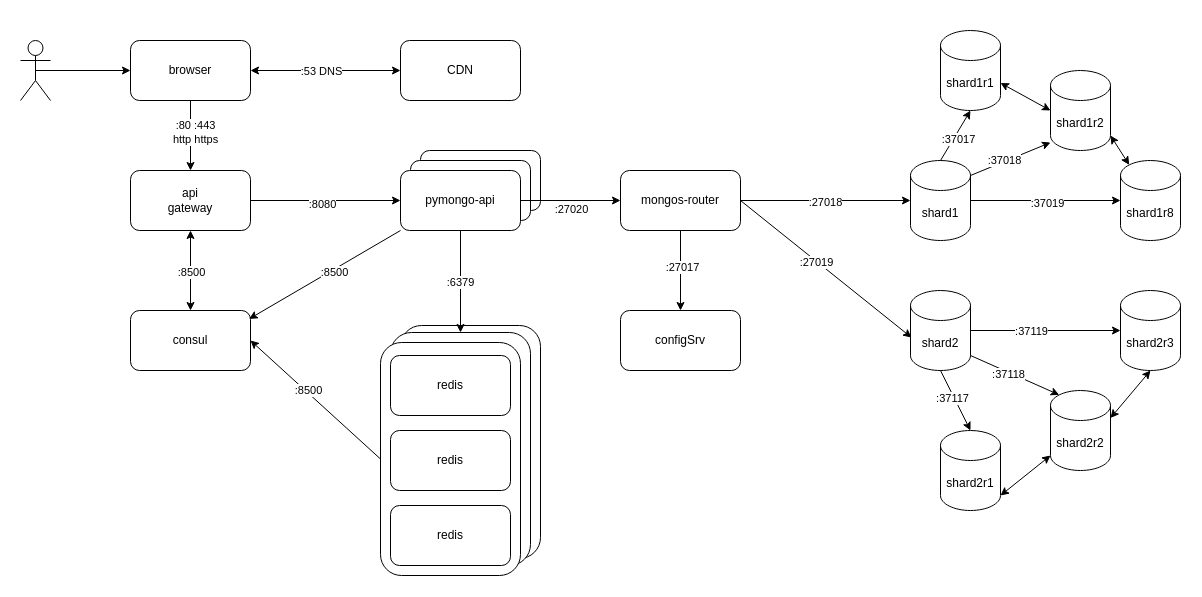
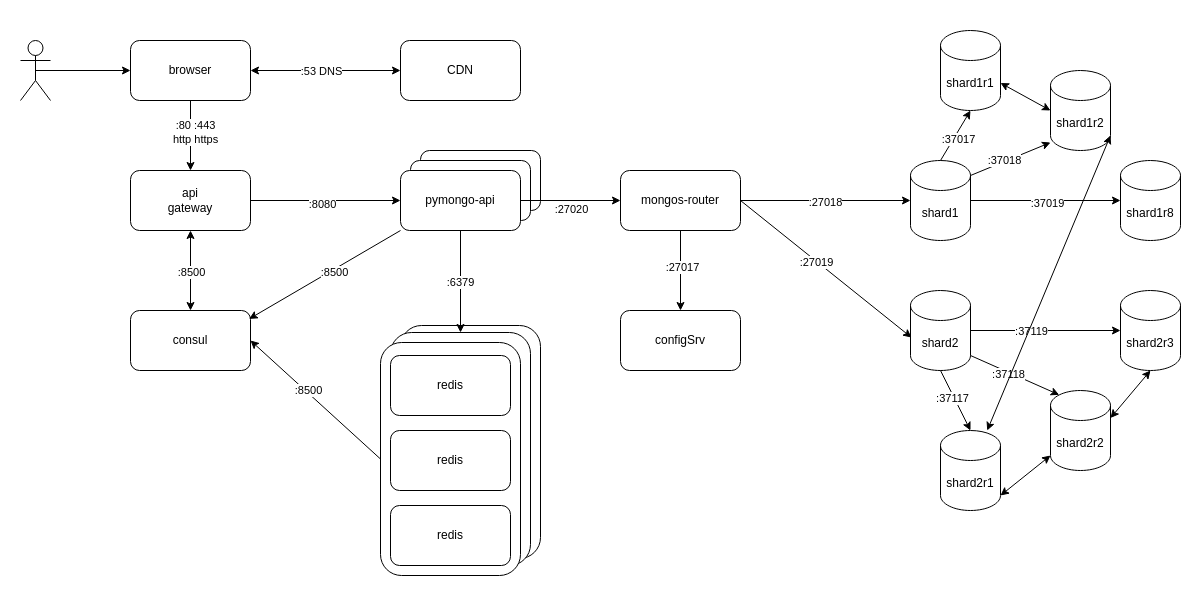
  <mxCell id="0" />
  <mxCell id="1" parent="0" />
  <mxCell id="2" value="" style="group" vertex="1" connectable="0" parent="1"><mxGeometry x="20" y="20" width="1160" height="555" as="geometry" /></mxCell>
  <mxCell id="3" value="" style="rounded=1;whiteSpace=wrap;html=1;" vertex="1" parent="2"><mxGeometry x="380" y="305" width="140" height="233" as="geometry" /></mxCell>
  <mxCell id="4" value="pymongo-api" style="rounded=1;whiteSpace=wrap;html=1;" vertex="1" parent="2"><mxGeometry x="400" y="130" width="120" height="60" as="geometry" /></mxCell>
  <mxCell id="5" value="pymongo-api" style="rounded=1;whiteSpace=wrap;html=1;" vertex="1" parent="2"><mxGeometry x="390" y="140" width="120" height="60" as="geometry" /></mxCell>
  <mxCell id="6" value="" style="rounded=1;whiteSpace=wrap;html=1;" vertex="1" parent="2"><mxGeometry x="370" y="312" width="140" height="233" as="geometry" /></mxCell>
  <mxCell id="7" style="edgeStyle=none;rounded=0;orthogonalLoop=1;jettySize=auto;html=1;exitX=0;exitY=0.5;exitDx=0;exitDy=0;entryX=1;entryY=0.5;entryDx=0;entryDy=0;" edge="1" parent="2" source="9" target="58"><mxGeometry relative="1" as="geometry" /></mxCell>
  <mxCell id="8" value=":8500" style="edgeLabel;html=1;align=center;verticalAlign=middle;resizable=0;points=[];" vertex="1" connectable="0" parent="7"><mxGeometry x="0.132" y="-2" relative="1" as="geometry"><mxPoint as="offset" /></mxGeometry></mxCell>
  <mxCell id="9" value="" style="rounded=1;whiteSpace=wrap;html=1;" vertex="1" parent="2"><mxGeometry x="360" y="322" width="140" height="233" as="geometry" /></mxCell>
  <mxCell id="10" value="redis" style="rounded=1;whiteSpace=wrap;html=1;" vertex="1" parent="2"><mxGeometry x="370" y="410" width="120" height="60" as="geometry" /></mxCell>
  <mxCell id="11" value="redis" style="rounded=1;whiteSpace=wrap;html=1;" vertex="1" parent="2"><mxGeometry x="370" y="335" width="120" height="60" as="geometry" /></mxCell>
  <mxCell id="12" value="redis" style="rounded=1;whiteSpace=wrap;html=1;" vertex="1" parent="2"><mxGeometry x="370" y="485" width="120" height="60" as="geometry" /></mxCell>
  <mxCell id="13" value="shard1r1" style="shape=cylinder3;whiteSpace=wrap;html=1;boundedLbl=1;backgroundOutline=1;size=15;" vertex="1" parent="2"><mxGeometry x="920" y="10" width="60" height="80" as="geometry" /></mxCell>
  <mxCell id="14" value="shard1r2" style="shape=cylinder3;whiteSpace=wrap;html=1;boundedLbl=1;backgroundOutline=1;size=15;" vertex="1" parent="2"><mxGeometry x="1030" y="50" width="60" height="80" as="geometry" /></mxCell>
  <mxCell id="15" value="shard1r8" style="shape=cylinder3;whiteSpace=wrap;html=1;boundedLbl=1;backgroundOutline=1;size=15;" vertex="1" parent="2"><mxGeometry x="1100" y="140" width="60" height="80" as="geometry" /></mxCell>
  <mxCell id="16" value="shard2r1" style="shape=cylinder3;whiteSpace=wrap;html=1;boundedLbl=1;backgroundOutline=1;size=15;" vertex="1" parent="2"><mxGeometry x="920" y="410" width="60" height="80" as="geometry" /></mxCell>
  <mxCell id="17" value="shard2r2" style="shape=cylinder3;whiteSpace=wrap;html=1;boundedLbl=1;backgroundOutline=1;size=15;" vertex="1" parent="2"><mxGeometry x="1030" y="370" width="60" height="80" as="geometry" /></mxCell>
  <mxCell id="18" value="shard2r3" style="shape=cylinder3;whiteSpace=wrap;html=1;boundedLbl=1;backgroundOutline=1;size=15;" vertex="1" parent="2"><mxGeometry x="1100" y="270" width="60" height="80" as="geometry" /></mxCell>
  <mxCell id="19" style="edgeStyle=none;rounded=0;orthogonalLoop=1;jettySize=auto;html=1;exitX=1;exitY=0.5;exitDx=0;exitDy=0;exitPerimeter=0;" edge="1" parent="2" source="21" target="15"><mxGeometry relative="1" as="geometry" /></mxCell>
  <mxCell id="20" value=":37019" style="edgeLabel;html=1;align=center;verticalAlign=middle;resizable=0;points=[];" vertex="1" connectable="0" parent="19"><mxGeometry x="0.013" y="-2" relative="1" as="geometry"><mxPoint as="offset" /></mxGeometry></mxCell>
  <mxCell id="21" value="shard1" style="shape=cylinder3;whiteSpace=wrap;html=1;boundedLbl=1;backgroundOutline=1;size=15;" vertex="1" parent="2"><mxGeometry x="890" y="140" width="60" height="80" as="geometry" /></mxCell>
  <mxCell id="22" style="edgeStyle=none;rounded=0;orthogonalLoop=1;jettySize=auto;html=1;exitX=0.5;exitY=1;exitDx=0;exitDy=0;entryX=0.5;entryY=0;entryDx=0;entryDy=0;startArrow=none;startFill=0;" edge="1" parent="2" source="24" target="25"><mxGeometry relative="1" as="geometry" /></mxCell>
  <mxCell id="23" value=":27017" style="edgeLabel;html=1;align=center;verticalAlign=middle;resizable=0;points=[];" vertex="1" connectable="0" parent="22"><mxGeometry x="-0.1" y="1" relative="1" as="geometry"><mxPoint as="offset" /></mxGeometry></mxCell>
  <mxCell id="24" value="mongos-router" style="rounded=1;whiteSpace=wrap;html=1;" vertex="1" parent="2"><mxGeometry x="600" y="150" width="120" height="60" as="geometry" /></mxCell>
  <mxCell id="25" value="configSrv" style="rounded=1;whiteSpace=wrap;html=1;" vertex="1" parent="2"><mxGeometry x="600" y="290" width="120" height="60" as="geometry" /></mxCell>
  <mxCell id="26" style="edgeStyle=none;rounded=0;orthogonalLoop=1;jettySize=auto;html=1;exitX=1;exitY=0.5;exitDx=0;exitDy=0;exitPerimeter=0;" edge="1" parent="2" source="28" target="18"><mxGeometry relative="1" as="geometry" /></mxCell>
  <mxCell id="27" value=":37119" style="edgeLabel;html=1;align=center;verticalAlign=middle;resizable=0;points=[];" vertex="1" connectable="0" parent="26"><mxGeometry x="-0.2" relative="1" as="geometry"><mxPoint as="offset" /></mxGeometry></mxCell>
  <mxCell id="28" value="shard2" style="shape=cylinder3;whiteSpace=wrap;html=1;boundedLbl=1;backgroundOutline=1;size=15;" vertex="1" parent="2"><mxGeometry x="890" y="270" width="60" height="80" as="geometry" /></mxCell>
  <mxCell id="29" style="edgeStyle=none;rounded=0;orthogonalLoop=1;jettySize=auto;html=1;exitX=1;exitY=0.5;exitDx=0;exitDy=0;entryX=0;entryY=0.5;entryDx=0;entryDy=0;" edge="1" parent="2" source="33" target="24"><mxGeometry relative="1" as="geometry"><mxPoint x="500" y="250" as="sourcePoint" /></mxGeometry></mxCell>
  <mxCell id="30" value=":27020" style="edgeLabel;html=1;align=center;verticalAlign=middle;resizable=0;points=[];" vertex="1" connectable="0" parent="29"><mxGeometry x="0.285" y="1" relative="1" as="geometry"><mxPoint x="-14" y="9" as="offset" /></mxGeometry></mxCell>
  <mxCell id="31" style="edgeStyle=none;rounded=0;orthogonalLoop=1;jettySize=auto;html=1;exitX=0.5;exitY=1;exitDx=0;exitDy=0;entryX=0.5;entryY=0;entryDx=0;entryDy=0;" edge="1" parent="2" source="33" target="6"><mxGeometry relative="1" as="geometry" /></mxCell>
  <mxCell id="32" value=":6379" style="edgeLabel;html=1;align=center;verticalAlign=middle;resizable=0;points=[];" vertex="1" connectable="0" parent="31"><mxGeometry x="-0.009" y="-1" relative="1" as="geometry"><mxPoint as="offset" /></mxGeometry></mxCell>
  <mxCell id="33" value="pymongo-api" style="rounded=1;whiteSpace=wrap;html=1;" vertex="1" parent="2"><mxGeometry x="380" y="150" width="120" height="60" as="geometry" /></mxCell>
  <mxCell id="34" style="edgeStyle=none;rounded=0;orthogonalLoop=1;jettySize=auto;html=1;exitX=1;exitY=0.5;exitDx=0;exitDy=0;entryX=0;entryY=0.5;entryDx=0;entryDy=0;entryPerimeter=0;" edge="1" parent="2" source="24" target="21"><mxGeometry relative="1" as="geometry" /></mxCell>
  <mxCell id="35" value=":27018" style="edgeLabel;html=1;align=center;verticalAlign=middle;resizable=0;points=[];" vertex="1" connectable="0" parent="34"><mxGeometry x="-0.012" y="-1" relative="1" as="geometry"><mxPoint as="offset" /></mxGeometry></mxCell>
  <mxCell id="36" style="edgeStyle=none;rounded=0;orthogonalLoop=1;jettySize=auto;html=1;exitX=1;exitY=0.5;exitDx=0;exitDy=0;entryX=0.017;entryY=0.588;entryDx=0;entryDy=0;entryPerimeter=0;" edge="1" parent="2" source="24" target="28"><mxGeometry relative="1" as="geometry" /></mxCell>
  <mxCell id="37" value=":27019" style="edgeLabel;html=1;align=center;verticalAlign=middle;resizable=0;points=[];" vertex="1" connectable="0" parent="36"><mxGeometry x="-0.118" y="-1" relative="1" as="geometry"><mxPoint as="offset" /></mxGeometry></mxCell>
  <mxCell id="38" style="edgeStyle=none;rounded=0;orthogonalLoop=1;jettySize=auto;html=1;exitX=1;exitY=0;exitDx=0;exitDy=15;exitPerimeter=0;entryX=0;entryY=0.9;entryDx=0;entryDy=0;entryPerimeter=0;" edge="1" parent="2" source="21" target="14"><mxGeometry relative="1" as="geometry" /></mxCell>
  <mxCell id="39" value=":37018" style="edgeLabel;html=1;align=center;verticalAlign=middle;resizable=0;points=[];" vertex="1" connectable="0" parent="38"><mxGeometry x="-0.141" y="1" relative="1" as="geometry"><mxPoint as="offset" /></mxGeometry></mxCell>
  <mxCell id="40" style="edgeStyle=none;rounded=0;orthogonalLoop=1;jettySize=auto;html=1;exitX=0.5;exitY=0;exitDx=0;exitDy=0;exitPerimeter=0;entryX=0.5;entryY=1;entryDx=0;entryDy=0;entryPerimeter=0;" edge="1" parent="2" source="21" target="13"><mxGeometry relative="1" as="geometry" /></mxCell>
  <mxCell id="41" value=":37017" style="edgeLabel;html=1;align=center;verticalAlign=middle;resizable=0;points=[];" vertex="1" connectable="0" parent="40"><mxGeometry x="-0.08" y="-4" relative="1" as="geometry"><mxPoint as="offset" /></mxGeometry></mxCell>
  <mxCell id="42" style="edgeStyle=none;rounded=0;orthogonalLoop=1;jettySize=auto;html=1;exitX=1;exitY=1;exitDx=0;exitDy=-15;exitPerimeter=0;entryX=0.145;entryY=0;entryDx=0;entryDy=4.35;entryPerimeter=0;" edge="1" parent="2" source="28" target="17"><mxGeometry relative="1" as="geometry" /></mxCell>
  <mxCell id="43" value=":37118" style="edgeLabel;html=1;align=center;verticalAlign=middle;resizable=0;points=[];" vertex="1" connectable="0" parent="42"><mxGeometry x="-0.125" y="-2" relative="1" as="geometry"><mxPoint as="offset" /></mxGeometry></mxCell>
  <mxCell id="44" style="edgeStyle=none;rounded=0;orthogonalLoop=1;jettySize=auto;html=1;exitX=0.5;exitY=1;exitDx=0;exitDy=0;exitPerimeter=0;entryX=0.5;entryY=0;entryDx=0;entryDy=0;entryPerimeter=0;" edge="1" parent="2" source="28" target="16"><mxGeometry relative="1" as="geometry" /></mxCell>
  <mxCell id="45" value=":37117" style="edgeLabel;html=1;align=center;verticalAlign=middle;resizable=0;points=[];" vertex="1" connectable="0" parent="44"><mxGeometry x="-0.093" y="-2" relative="1" as="geometry"><mxPoint as="offset" /></mxGeometry></mxCell>
  <mxCell id="46" style="edgeStyle=none;rounded=0;orthogonalLoop=1;jettySize=auto;html=1;exitX=0.5;exitY=1;exitDx=0;exitDy=0;entryX=0.5;entryY=0;entryDx=0;entryDy=0;" edge="1" parent="2" source="50" target="57"><mxGeometry relative="1" as="geometry" /></mxCell>
  <mxCell id="47" value=":80 :443&lt;div&gt;http https&lt;/div&gt;" style="edgeLabel;html=1;align=center;verticalAlign=middle;resizable=0;points=[];" vertex="1" connectable="0" parent="46"><mxGeometry x="-0.083" y="4" relative="1" as="geometry"><mxPoint y="-1" as="offset" /></mxGeometry></mxCell>
  <mxCell id="48" style="edgeStyle=none;rounded=0;orthogonalLoop=1;jettySize=auto;html=1;exitX=1;exitY=0.5;exitDx=0;exitDy=0;entryX=0;entryY=0.5;entryDx=0;entryDy=0;startArrow=classic;startFill=1;" edge="1" parent="2" source="50" target="61"><mxGeometry relative="1" as="geometry" /></mxCell>
  <mxCell id="49" value=":53 DNS" style="edgeLabel;html=1;align=center;verticalAlign=middle;resizable=0;points=[];" vertex="1" connectable="0" parent="48"><mxGeometry x="-0.252" y="-1" relative="1" as="geometry"><mxPoint x="14" y="-1" as="offset" /></mxGeometry></mxCell>
  <mxCell id="50" value="browser" style="rounded=1;whiteSpace=wrap;html=1;" vertex="1" parent="2"><mxGeometry x="110" y="20" width="120" height="60" as="geometry" /></mxCell>
  <mxCell id="51" style="edgeStyle=none;rounded=0;orthogonalLoop=1;jettySize=auto;html=1;exitX=0.5;exitY=0.5;exitDx=0;exitDy=0;exitPerimeter=0;entryX=0;entryY=0.5;entryDx=0;entryDy=0;" edge="1" parent="2" source="52" target="50"><mxGeometry relative="1" as="geometry" /></mxCell>
  <mxCell id="52" value="" style="shape=umlActor;verticalLabelPosition=bottom;verticalAlign=top;html=1;outlineConnect=0;" vertex="1" parent="2"><mxGeometry y="20" width="30" height="60" as="geometry" /></mxCell>
  <mxCell id="53" style="edgeStyle=none;rounded=0;orthogonalLoop=1;jettySize=auto;html=1;exitX=1;exitY=0.5;exitDx=0;exitDy=0;entryX=0;entryY=0.5;entryDx=0;entryDy=0;" edge="1" parent="2" source="57" target="33"><mxGeometry relative="1" as="geometry" /></mxCell>
  <mxCell id="54" value=":8080" style="edgeLabel;html=1;align=center;verticalAlign=middle;resizable=0;points=[];" vertex="1" connectable="0" parent="53"><mxGeometry x="-0.048" y="-3" relative="1" as="geometry"><mxPoint as="offset" /></mxGeometry></mxCell>
  <mxCell id="55" style="edgeStyle=none;rounded=0;orthogonalLoop=1;jettySize=auto;html=1;exitX=0.5;exitY=1;exitDx=0;exitDy=0;entryX=0.5;entryY=0;entryDx=0;entryDy=0;startArrow=classic;startFill=1;" edge="1" parent="2" source="57" target="58"><mxGeometry relative="1" as="geometry" /></mxCell>
  <mxCell id="56" value=":8500" style="edgeLabel;html=1;align=center;verticalAlign=middle;resizable=0;points=[];" vertex="1" connectable="0" parent="55"><mxGeometry x="0.026" relative="1" as="geometry"><mxPoint as="offset" /></mxGeometry></mxCell>
  <mxCell id="57" value="api&lt;div&gt;gateway&lt;/div&gt;" style="rounded=1;whiteSpace=wrap;html=1;" vertex="1" parent="2"><mxGeometry x="110" y="150" width="120" height="60" as="geometry" /></mxCell>
  <mxCell id="58" value="consul" style="rounded=1;whiteSpace=wrap;html=1;" vertex="1" parent="2"><mxGeometry x="110" y="290" width="120" height="60" as="geometry" /></mxCell>
  <mxCell id="59" style="edgeStyle=none;rounded=0;orthogonalLoop=1;jettySize=auto;html=1;exitX=0;exitY=1;exitDx=0;exitDy=0;entryX=0.989;entryY=0.14;entryDx=0;entryDy=0;entryPerimeter=0;" edge="1" parent="2" source="33" target="58"><mxGeometry relative="1" as="geometry" /></mxCell>
  <mxCell id="60" value=":8500" style="edgeLabel;html=1;align=center;verticalAlign=middle;resizable=0;points=[];" vertex="1" connectable="0" parent="59"><mxGeometry x="-0.113" y="2" relative="1" as="geometry"><mxPoint as="offset" /></mxGeometry></mxCell>
  <mxCell id="61" value="CDN" style="rounded=1;whiteSpace=wrap;html=1;" vertex="1" parent="2"><mxGeometry x="380" y="20" width="120" height="60" as="geometry" /></mxCell>
  <mxCell id="62" style="edgeStyle=none;rounded=0;orthogonalLoop=1;jettySize=auto;html=1;exitX=1;exitY=0;exitDx=0;exitDy=52.5;exitPerimeter=0;entryX=0;entryY=0.5;entryDx=0;entryDy=0;entryPerimeter=0;startArrow=classic;startFill=1;" edge="1" parent="2" source="13" target="14"><mxGeometry relative="1" as="geometry" /></mxCell>
- <mxCell id="63" style="edgeStyle=none;rounded=0;orthogonalLoop=1;jettySize=auto;html=1;exitX=1;exitY=1;exitDx=0;exitDy=-15;exitPerimeter=0;entryX=0.145;entryY=0;entryDx=0;entryDy=4.35;entryPerimeter=0;startArrow=classic;startFill=1;" edge="1" parent="2" source="14" target="15"><mxGeometry relative="1" as="geometry" /></mxCell>
+ <mxCell id="63" style="edgeStyle=none;rounded=0;orthogonalLoop=1;jettySize=auto;html=1;exitX=1;exitY=1;exitDx=0;exitDy=-15;exitPerimeter=0;startArrow=classic;startFill=1;" edge="1" parent="2" source="14" target="16"><mxGeometry relative="1" as="geometry" /></mxCell>
  <mxCell id="64" style="edgeStyle=none;rounded=0;orthogonalLoop=1;jettySize=auto;html=1;exitX=0.5;exitY=1;exitDx=0;exitDy=0;exitPerimeter=0;entryX=1;entryY=0;entryDx=0;entryDy=27.5;entryPerimeter=0;startArrow=classic;startFill=1;" edge="1" parent="2" source="18" target="17"><mxGeometry relative="1" as="geometry" /></mxCell>
  <mxCell id="65" style="edgeStyle=none;rounded=0;orthogonalLoop=1;jettySize=auto;html=1;exitX=0;exitY=1;exitDx=0;exitDy=-15;exitPerimeter=0;entryX=1;entryY=1;entryDx=0;entryDy=-15;entryPerimeter=0;startArrow=classic;startFill=1;" edge="1" parent="2" source="17" target="16"><mxGeometry relative="1" as="geometry" /></mxCell>
